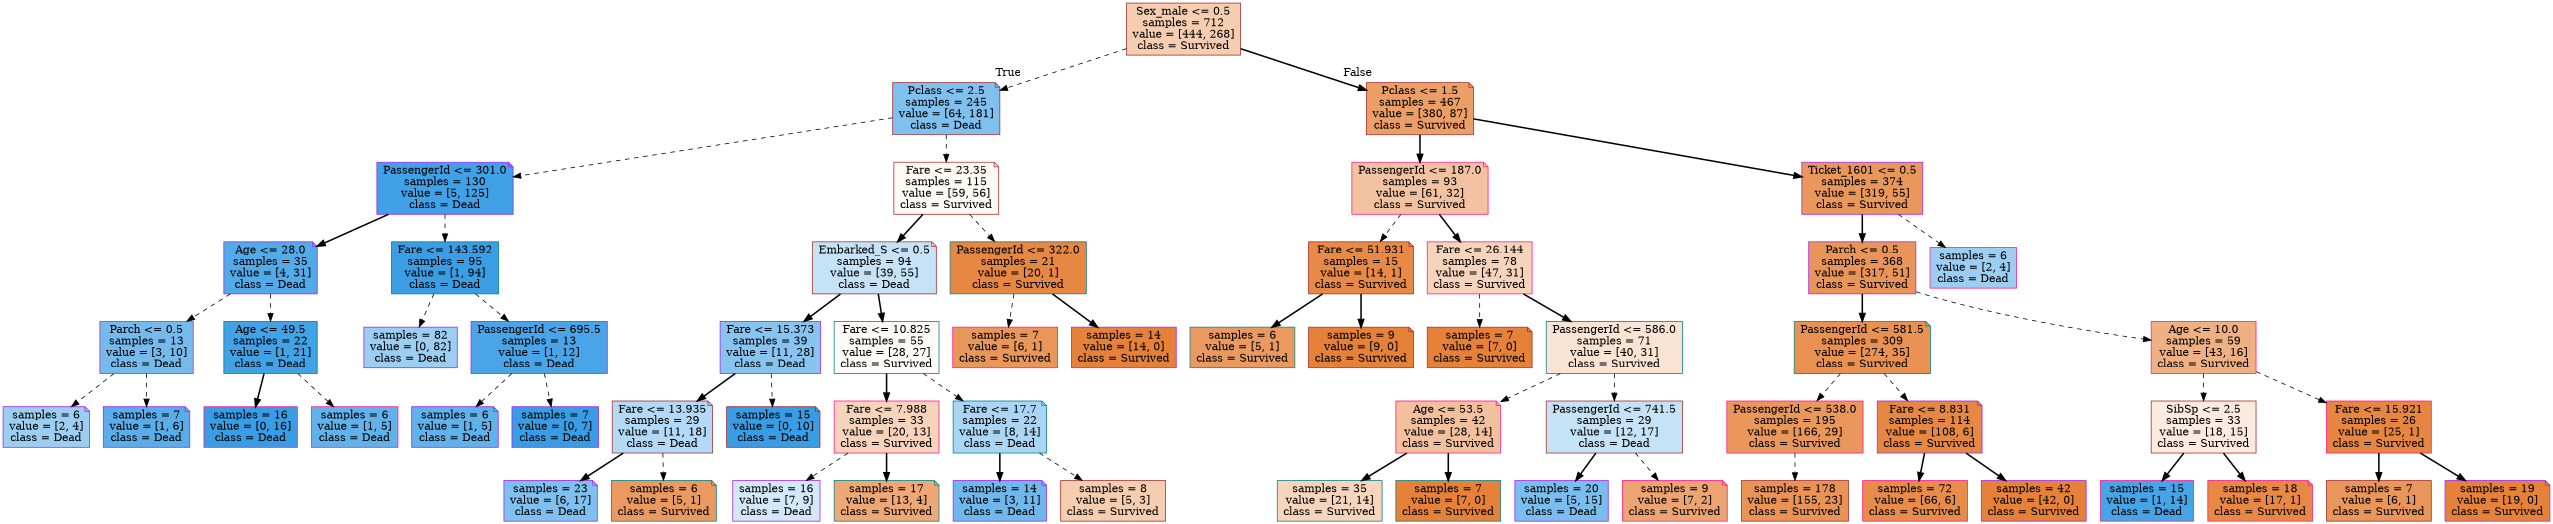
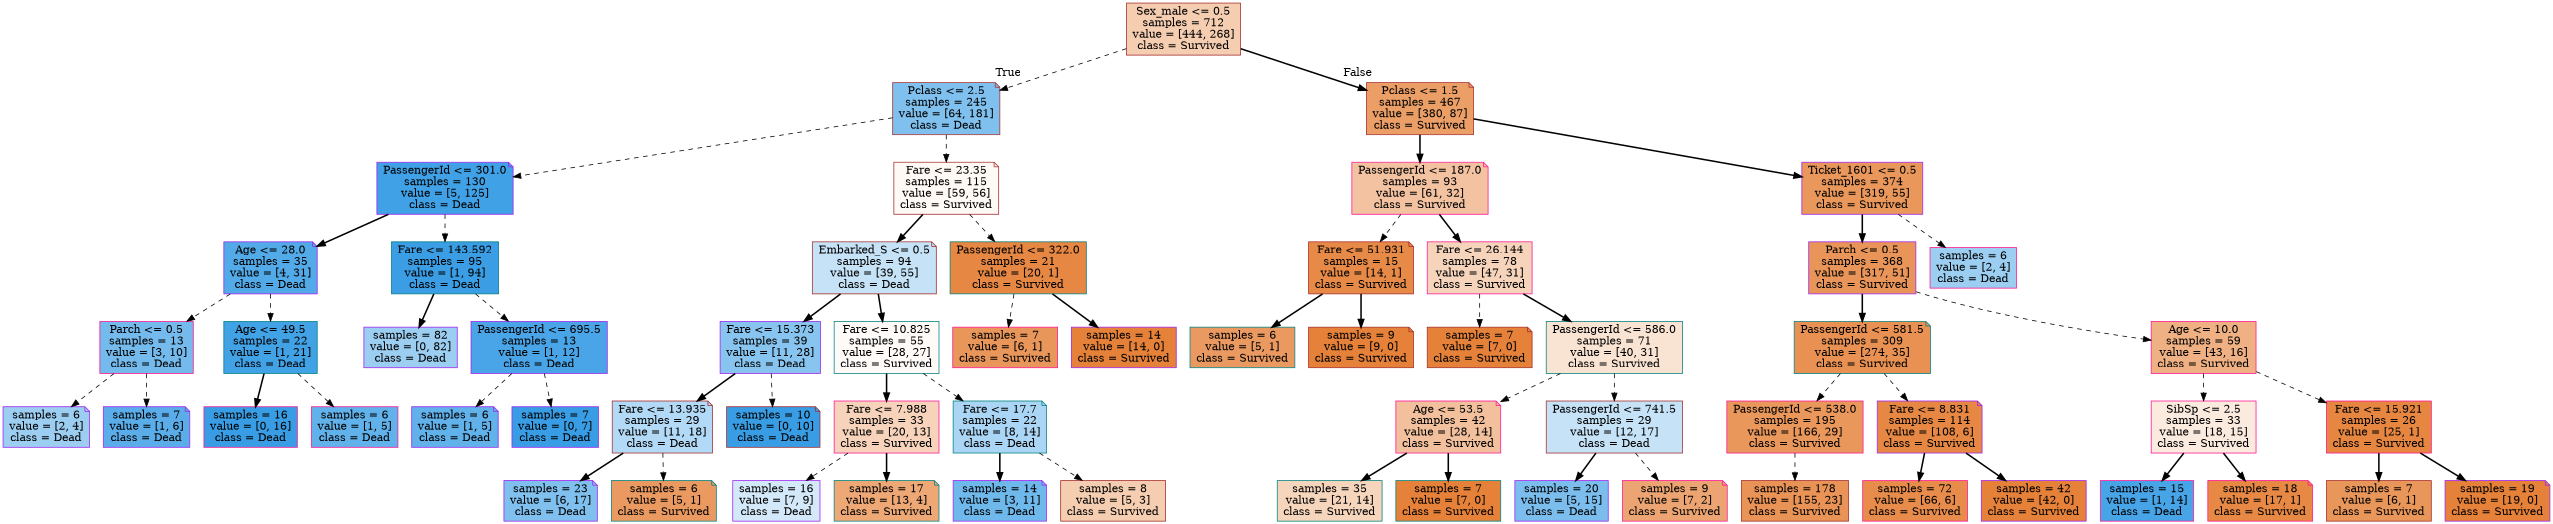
  digraph {
    node [color=purple fillcolor="#e58139" shape=box style=filled]
    edge [style=dashed]
    n1 [color=brown fillcolor="#f5cdb1" label="Sex_male <= 0.5\nsamples = 712\nvalue = [444, 268]\nclass = Survived"]
    n2 [color=brown fillcolor="#7fc0ee" label="Pclass <= 2.5\nsamples = 245\nvalue = [64, 181]\nclass = Dead" shape=note]
    n3 [color=brown fillcolor="#eb9e66" label="Pclass <= 1.5\nsamples = 467\nvalue = [380, 87]\nclass = Survived" shape=note]
    n4 [fillcolor="#41a1e6" label="PassengerId <= 301.0\nsamples = 130\nvalue = [5, 125]\nclass = Dead" shape=note]
    n5 [color=brown fillcolor="#fef9f5" label="Fare <= 23.35\nsamples = 115\nvalue = [59, 56]\nclass = Survived" shape=note]
    n6 [color=deeppink fillcolor="#f3c3a1" label="PassengerId <= 187.0\nsamples = 93\nvalue = [61, 32]\nclass = Survived" shape=note]
    n7 [fillcolor="#e9975b" label="Ticket_1601 <= 0.5\nsamples = 374\nvalue = [319, 55]\nclass = Survived"]
    n8 [fillcolor="#53aae8" label="Age <= 28.0\nsamples = 35\nvalue = [4, 31]\nclass = Dead" shape=note]
    n9 [color=teal fillcolor="#3b9ee5" label="Fare <= 143.592\nsamples = 95\nvalue = [1, 94]\nclass = Dead"]
    n10 [color=brown fillcolor="#c5e2f7" label="Embarked_S <= 0.5\nsamples = 94\nvalue = [39, 55]\nclass = Dead" shape=note]
    n11 [color=teal fillcolor="#e68743" label="PassengerId <= 322.0\nsamples = 21\nvalue = [20, 1]\nclass = Survived"]
    n12 [color=deeppink fillcolor="#74baed" label="Parch <= 0.5\nsamples = 13\nvalue = [3, 10]\nclass = Dead"]
    n13 [color=teal fillcolor="#42a2e6" label="Age <= 49.5\nsamples = 22\nvalue = [1, 21]\nclass = Dead"]
    n14 [fillcolor="#9ccef2" label="samples = 82\nvalue = [0, 82]\nclass = Dead"]
    n15 [fillcolor="#49a5e7" label="PassengerId <= 695.5\nsamples = 13\nvalue = [1, 12]\nclass = Dead"]
    n16 [fillcolor="#9ccef2" label="samples = 6\nvalue = [2, 4]\nclass = Dead" shape=note]
    n17 [fillcolor="#5aade9" label="samples = 7\nvalue = [1, 6]\nclass = Dead" shape=note]
    n18 [color=deeppink fillcolor="#399de5" label="samples = 16\nvalue = [0, 16]\nclass = Dead"]
    n19 [color=deeppink fillcolor="#61b1ea" label="samples = 6\nvalue = [1, 5]\nclass = Dead"]
    n20 [fillcolor="#61b1ea" label="samples = 6\nvalue = [1, 5]\nclass = Dead" shape=note]
    n21 [fillcolor="#399de5" label="samples = 7\nvalue = [0, 7]\nclass = Dead"]
    n22 [fillcolor="#87c4ef" label="Fare <= 15.373\nsamples = 39\nvalue = [11, 28]\nclass = Dead"]
    n23 [color=teal fillcolor="#fefaf8" label="Fare <= 10.825\nsamples = 55\nvalue = [28, 27]\nclass = Survived"]
    n24 [color=deeppink fillcolor="#e9965a" label="samples = 7\nvalue = [6, 1]\nclass = Survived"]
    n25 [label="samples = 14\nvalue = [14, 0]\nclass = Survived"]
    n26 [color=brown fillcolor="#b2d9f5" label="Fare <= 13.935\nsamples = 29\nvalue = [11, 18]\nclass = Dead" shape=note]
-   n27 [color=brown fillcolor="#399de5" label="samples = 15\nvalue = [0, 10]\nclass = Dead" shape=note]
+   n27 [color=brown fillcolor="#399de5" label="samples = 10\nvalue = [0, 10]\nclass = Dead" shape=note]
    n28 [color=deeppink fillcolor="#f6d3ba" label="Fare <= 7.988\nsamples = 33\nvalue = [20, 13]\nclass = Survived"]
    n29 [color=teal fillcolor="#aad5f4" label="Fare <= 17.7\nsamples = 22\nvalue = [8, 14]\nclass = Dead" shape=note]
    n30 [fillcolor="#7fc0ee" label="samples = 23\nvalue = [6, 17]\nclass = Dead" shape=note]
    n31 [color=teal fillcolor="#ea9a61" label="samples = 6\nvalue = [5, 1]\nclass = Survived" shape=note]
    n32 [fillcolor="#d3e9f9" label="samples = 16\nvalue = [7, 9]\nclass = Dead"]
    n33 [color=teal fillcolor="#eda876" label="samples = 17\nvalue = [13, 4]\nclass = Survived" shape=note]
    n34 [fillcolor="#6fb8ec" label="samples = 14\nvalue = [3, 11]\nclass = Dead" shape=note]
    n35 [color=brown fillcolor="#f5cdb0" label="samples = 8\nvalue = [5, 3]\nclass = Survived"]
    n36 [color=brown fillcolor="#e78a47" label="Fare <= 51.931\nsamples = 15\nvalue = [14, 1]\nclass = Survived" shape=note]
    n37 [color=deeppink fillcolor="#f6d4bc" label="Fare <= 26.144\nsamples = 78\nvalue = [47, 31]\nclass = Survived"]
    n38 [fillcolor="#e99559" label="Parch <= 0.5\nsamples = 368\nvalue = [317, 51]\nclass = Survived"]
    n39 [color=deeppink fillcolor="#9ccef2" label="samples = 6\nvalue = [2, 4]\nclass = Dead"]
    n40 [color=teal fillcolor="#ea9a61" label="samples = 6\nvalue = [5, 1]\nclass = Survived"]
    n41 [color=brown label="samples = 9\nvalue = [9, 0]\nclass = Survived" shape=note]
    n42 [color=brown label="samples = 7\nvalue = [7, 0]\nclass = Survived" shape=note]
    n43 [color=teal fillcolor="#f9e3d2" label="PassengerId <= 586.0\nsamples = 71\nvalue = [40, 31]\nclass = Survived"]
    n44 [color=deeppink fillcolor="#f2c09c" label="Age <= 53.5\nsamples = 42\nvalue = [28, 14]\nclass = Survived" shape=note]
    n45 [color=brown fillcolor="#c5e2f7" label="PassengerId <= 741.5\nsamples = 29\nvalue = [12, 17]\nclass = Dead"]
    n46 [color=teal fillcolor="#f6d5bd" label="samples = 35\nvalue = [21, 14]\nclass = Survived"]
    n47 [color=teal label="samples = 7\nvalue = [7, 0]\nclass = Survived"]
    n48 [fillcolor="#7bbeee" label="samples = 20\nvalue = [5, 15]\nclass = Dead"]
    n49 [color=deeppink fillcolor="#eca572" label="samples = 9\nvalue = [7, 2]\nclass = Survived" shape=note]
    n50 [color=teal fillcolor="#e89152" label="PassengerId <= 581.5\nsamples = 309\nvalue = [274, 35]\nclass = Survived" shape=note]
    n51 [color=deeppink fillcolor="#efb083" label="Age <= 10.0\nsamples = 59\nvalue = [43, 16]\nclass = Survived"]
    n52 [color=deeppink fillcolor="#ea975c" label="PassengerId <= 538.0\nsamples = 195\nvalue = [166, 29]\nclass = Survived"]
    n53 [fillcolor="#e68844" label="Fare <= 8.831\nsamples = 114\nvalue = [108, 6]\nclass = Survived" shape=note]
-   n54 [color=brown fillcolor="#fbeade" label="SibSp <= 2.5\nsamples = 33\nvalue = [18, 15]\nclass = Survived"]
+   n54 [color=deeppink fillcolor="#fbeade" label="SibSp <= 2.5\nsamples = 33\nvalue = [18, 15]\nclass = Survived"]
    n55 [color=deeppink fillcolor="#e68641" label="Fare <= 15.921\nsamples = 26\nvalue = [25, 1]\nclass = Survived"]
    n56 [color=brown fillcolor="#e99456" label="samples = 178\nvalue = [155, 23]\nclass = Survived"]
    n57 [color=deeppink fillcolor="#e78c4b" label="samples = 72\nvalue = [66, 6]\nclass = Survived"]
    n58 [label="samples = 42\nvalue = [42, 0]\nclass = Survived"]
    n59 [color=deeppink fillcolor="#47a4e7" label="samples = 15\nvalue = [1, 14]\nclass = Dead"]
    n60 [color=deeppink fillcolor="#e78845" label="samples = 18\nvalue = [17, 1]\nclass = Survived" shape=note]
    n61 [color=brown fillcolor="#e9965a" label="samples = 7\nvalue = [6, 1]\nclass = Survived"]
    n62 [label="samples = 19\nvalue = [19, 0]\nclass = Survived" shape=note]
    n1 -> n2 [headlabel=True labelangle=45 labeldistance=2.5]
    n1 -> n3 [headlabel=False labelangle=-45 labeldistance=2.5 style=bold]
    n2 -> n4
    n2 -> n5
    n3 -> n6 [style=bold]
    n3 -> n7 [style=bold]
    n4 -> n8 [style=bold]
    n4 -> n9
    n5 -> n10 [style=bold]
    n5 -> n11
    n6 -> n36
    n6 -> n37 [style=bold]
    n7 -> n38 [style=bold]
    n7 -> n39
    n8 -> n12
    n8 -> n13
-   n9 -> n14
+   n9 -> n14 [style=bold]
    n9 -> n15
    n10 -> n22 [style=bold]
    n10 -> n23 [style=bold]
    n11 -> n24
    n11 -> n25 [style=bold]
    n12 -> n16
    n12 -> n17
    n13 -> n18 [style=bold]
    n13 -> n19
    n15 -> n20
    n15 -> n21
    n22 -> n26 [style=bold]
    n22 -> n27
    n23 -> n28 [style=bold]
    n23 -> n29
    n26 -> n30 [style=bold]
    n26 -> n31
    n28 -> n32
    n28 -> n33 [style=bold]
    n29 -> n34 [style=bold]
    n29 -> n35
    n36 -> n40 [style=bold]
    n36 -> n41 [style=bold]
    n37 -> n42
    n37 -> n43 [style=bold]
    n38 -> n50 [style=bold]
    n38 -> n51
    n43 -> n44
    n43 -> n45
    n44 -> n46 [style=bold]
    n44 -> n47 [style=bold]
    n45 -> n48 [style=bold]
    n45 -> n49
    n50 -> n52
    n50 -> n53
    n51 -> n54
    n51 -> n55
    n52 -> n56
    n53 -> n57 [style=bold]
    n53 -> n58 [style=bold]
    n54 -> n59 [style=bold]
    n54 -> n60 [style=bold]
    n55 -> n61 [style=bold]
    n55 -> n62 [style=bold]
  }
